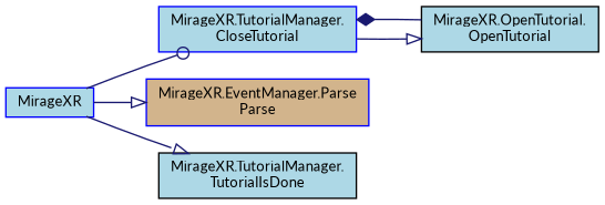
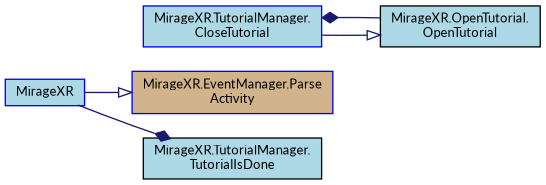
  digraph {
    fontname=Lato
    rankdir=LR
    node [color=blue fillcolor=lightblue fontname=Lato fontsize=10 shape=record style=filled]
    edge [arrowhead=onormal color=midnightblue fontname=Lato fontsize=10 labelfontname=Helvetica labelfontsize=10 style=solid]
    n1 [fontcolor=black height=0.2 label=MirageXR width=0.4]
    n2 [height=0.2 label="MirageXR.TutorialManager.\lCloseTutorial" width=0.4]
-   n3 [fillcolor=tan height=0.2 label="MirageXR.EventManager.Parse\lParse" width=0.4]
+   n3 [fillcolor=tan height=0.2 label="MirageXR.EventManager.Parse\lActivity" width=0.4]
    n4 [color=black height=0.2 label="MirageXR.TutorialManager.\lTutorialIsDone" width=0.4]
    n5 [color=black height=0.2 label="MirageXR.OpenTutorial.\lOpenTutorial" width=0.4]
-   n1 -> n2 [arrowhead=odot]
    n1 -> n3
-   n1 -> n4
+   n1 -> n4 [arrowhead=diamond]
    n2 -> n5
    n5 -> n2 [arrowhead=diamond]
  }
